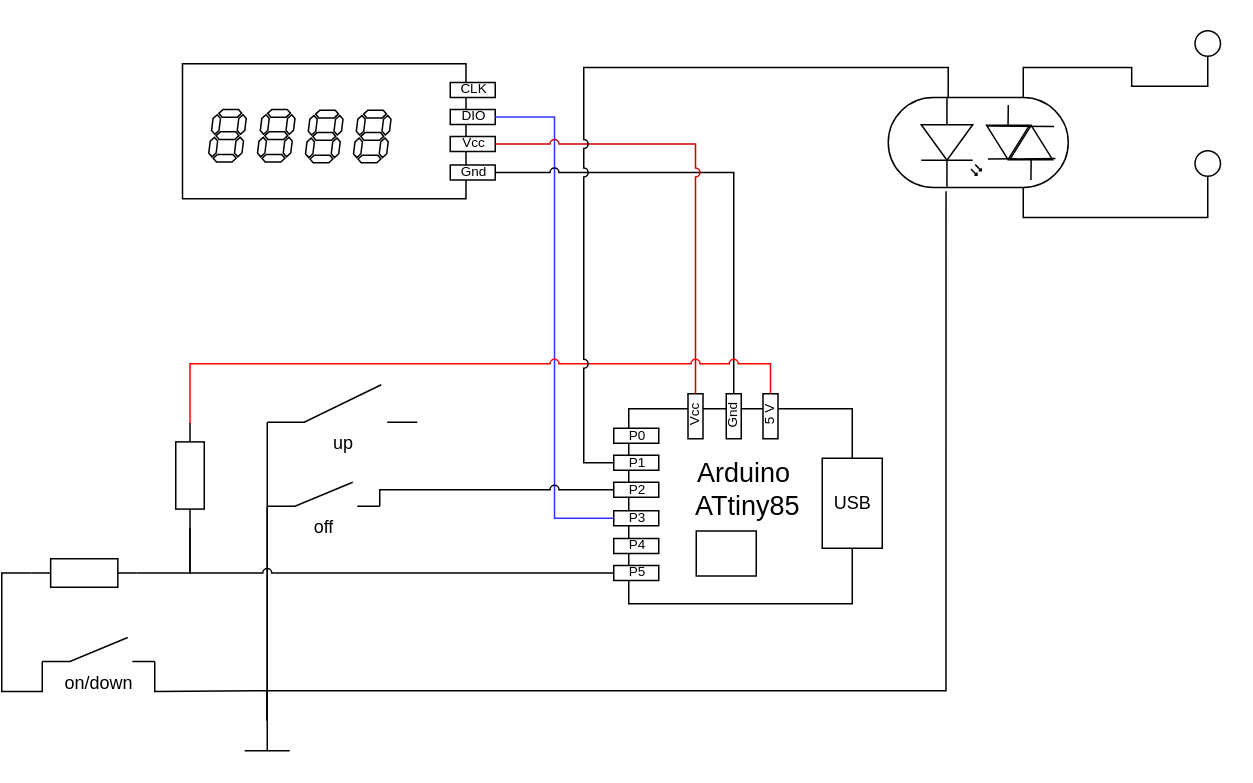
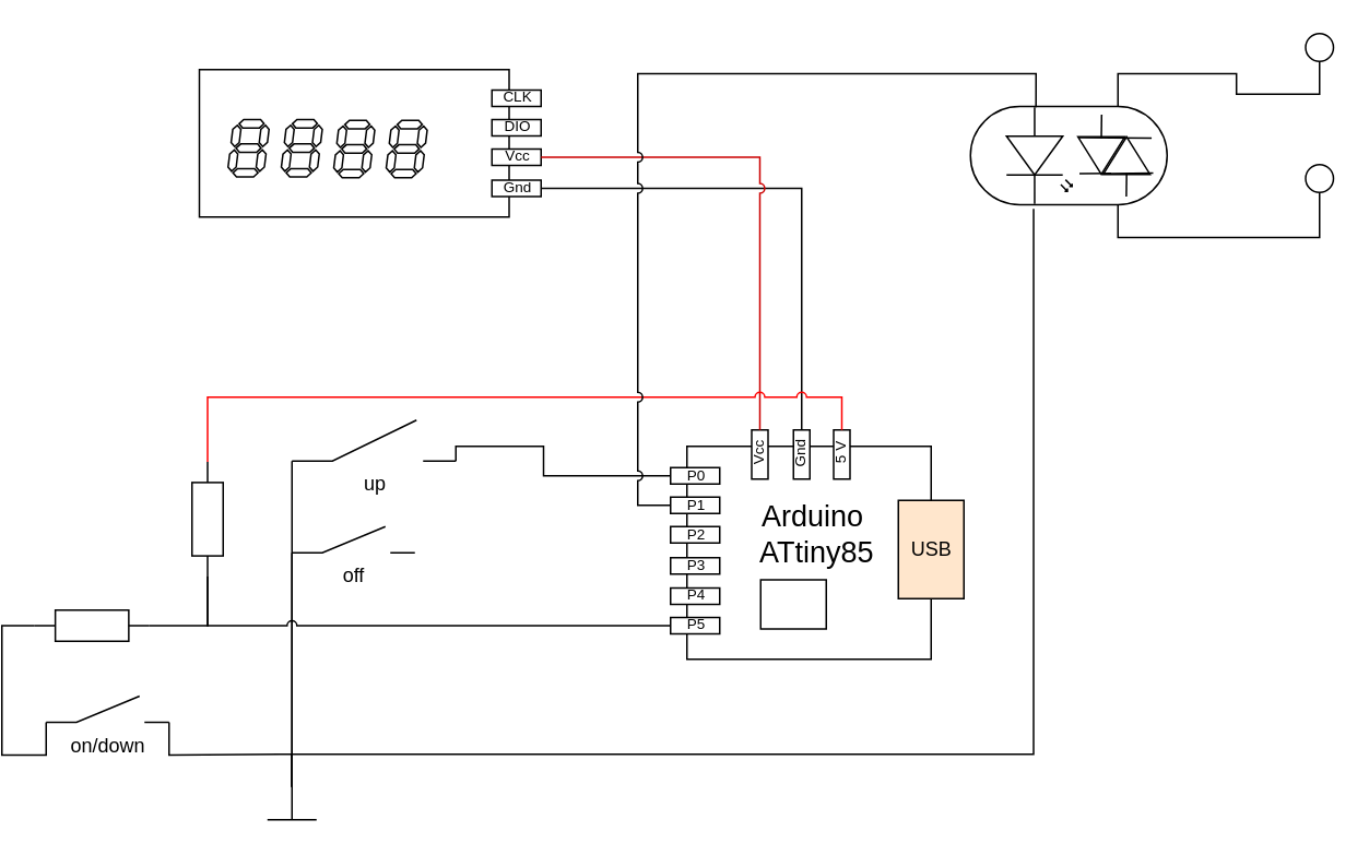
  <mxCell id="0" />
  <mxCell id="1" parent="0" />
  <mxCell id="2" value="" style="group" parent="1" vertex="1" connectable="0"><mxGeometry x="401.5" y="272" width="179" height="130" as="geometry" /></mxCell>
  <mxCell id="3" value="" style="rounded=0;whiteSpace=wrap;html=1;shadow=0;strokeColor=#000000;strokeWidth=1;fillColor=#FFFFFF;gradientColor=none;rotation=0;" parent="2" vertex="1"><mxGeometry x="10" width="149" height="130" as="geometry" /></mxCell>
  <mxCell id="4" value="&lt;font style=&quot;font-size: 9px&quot;&gt;Gnd&lt;/font&gt;" style="text;strokeColor=#000000;fillColor=#ffffff;align=center;verticalAlign=middle;rounded=0;shadow=0;strokeWidth=1;html=1;spacing=0;spacingBottom=3;rotation=-90;" parent="2" vertex="1"><mxGeometry x="65" width="30" height="10" as="geometry" /></mxCell>
  <mxCell id="5" value="&lt;font style=&quot;font-size: 9px&quot;&gt;5 V&lt;/font&gt;" style="text;strokeColor=#000000;fillColor=#ffffff;align=center;verticalAlign=middle;rounded=0;shadow=0;strokeWidth=1;html=1;spacing=0;spacingBottom=3;rotation=-90;" parent="2" vertex="1"><mxGeometry x="89.5" width="30" height="10" as="geometry" /></mxCell>
  <mxCell id="6" value="&lt;font style=&quot;font-size: 9px&quot;&gt;Vcc&lt;/font&gt;" style="text;strokeColor=#000000;fillColor=#ffffff;align=center;verticalAlign=middle;rounded=0;shadow=0;strokeWidth=1;html=1;spacing=0;spacingBottom=3;rotation=-90;" parent="2" vertex="1"><mxGeometry x="39.5" width="30" height="10" as="geometry" /></mxCell>
  <mxCell id="7" value="&lt;font style=&quot;font-size: 9px&quot;&gt;P5&lt;/font&gt;" style="text;strokeColor=#000000;fillColor=#ffffff;align=center;verticalAlign=middle;rounded=0;shadow=0;strokeWidth=1;html=1;spacing=0;spacingBottom=3;rotation=0;" parent="2" vertex="1"><mxGeometry y="104.5" width="30" height="10" as="geometry" /></mxCell>
  <mxCell id="8" value="&lt;font style=&quot;font-size: 9px&quot;&gt;P2&lt;/font&gt;" style="text;strokeColor=#000000;fillColor=#ffffff;align=center;verticalAlign=middle;rounded=0;shadow=0;strokeWidth=1;html=1;spacing=0;spacingBottom=3;rotation=0;" parent="2" vertex="1"><mxGeometry y="49" width="30" height="10" as="geometry" /></mxCell>
  <mxCell id="9" value="&lt;font style=&quot;font-size: 9px&quot;&gt;P3&lt;/font&gt;" style="text;strokeColor=#000000;fillColor=#ffffff;align=center;verticalAlign=middle;rounded=0;shadow=0;strokeWidth=1;html=1;spacing=0;spacingBottom=3;rotation=0;" parent="2" vertex="1"><mxGeometry y="68" width="30" height="10" as="geometry" /></mxCell>
  <mxCell id="10" value="&lt;font style=&quot;font-size: 9px&quot;&gt;P4&lt;/font&gt;" style="text;strokeColor=#000000;fillColor=#ffffff;align=center;verticalAlign=middle;rounded=0;shadow=0;strokeWidth=1;html=1;spacing=0;spacingBottom=3;rotation=0;" parent="2" vertex="1"><mxGeometry y="86.5" width="30" height="10" as="geometry" /></mxCell>
  <mxCell id="11" value="&lt;font style=&quot;font-size: 9px&quot;&gt;P0&lt;/font&gt;" style="text;strokeColor=#000000;fillColor=#ffffff;align=center;verticalAlign=middle;rounded=0;shadow=0;strokeWidth=1;html=1;spacing=0;spacingBottom=3;rotation=0;" parent="2" vertex="1"><mxGeometry y="13" width="30" height="10" as="geometry" /></mxCell>
  <mxCell id="12" value="&lt;font style=&quot;font-size: 9px&quot;&gt;P1&lt;/font&gt;" style="text;strokeColor=#000000;fillColor=#ffffff;align=center;verticalAlign=middle;rounded=0;shadow=0;strokeWidth=1;html=1;spacing=0;spacingBottom=3;rotation=0;" parent="2" vertex="1"><mxGeometry y="31" width="30" height="10" as="geometry" /></mxCell>
  <mxCell id="13" value="&lt;p&gt;&lt;font style=&quot;font-size: 18px&quot;&gt;&lt;font&gt;Arduino&amp;nbsp;&lt;br&gt;&lt;/font&gt;&lt;font&gt;ATtiny85&lt;/font&gt;&lt;/font&gt;&lt;/p&gt;" style="text;html=1;strokeColor=none;fillColor=none;align=center;verticalAlign=middle;whiteSpace=wrap;rounded=0;shadow=0;rotation=0;" parent="2" vertex="1"><mxGeometry x="49" y="26.5" width="80" height="55" as="geometry" /></mxCell>
  <mxCell id="14" value="" style="rounded=0;whiteSpace=wrap;html=1;" parent="2" vertex="1"><mxGeometry x="55" y="81.5" width="40" height="30" as="geometry" /></mxCell>
- <mxCell id="15" value="USB" style="rounded=0;whiteSpace=wrap;html=1;" parent="2" vertex="1"><mxGeometry x="139" y="33" width="40" height="60" as="geometry" /></mxCell>
+ <mxCell id="15" value="USB" style="rounded=0;whiteSpace=wrap;html=1;fillColor=#ffe6cc;" parent="2" vertex="1"><mxGeometry x="139" y="33" width="40" height="60" as="geometry" /></mxCell>
  <mxCell id="16" value="" style="group" parent="1" vertex="1" connectable="0"><mxGeometry x="144" y="22" width="179" height="130" as="geometry" /></mxCell>
  <mxCell id="17" value="" style="rounded=0;whiteSpace=wrap;html=1;shadow=0;strokeColor=#000000;strokeWidth=1;fillColor=#FFFFFF;gradientColor=none;rotation=0;" parent="16" vertex="1"><mxGeometry x="-30" y="20" width="189" height="90" as="geometry" /></mxCell>
  <mxCell id="18" value="&lt;font style=&quot;font-size: 9px&quot;&gt;Vcc&lt;/font&gt;" style="text;strokeColor=#000000;fillColor=#ffffff;align=center;verticalAlign=middle;rounded=0;shadow=0;strokeWidth=1;html=1;spacing=0;spacingBottom=3;rotation=0;" parent="16" vertex="1"><mxGeometry x="148.5" y="68.5" width="30" height="10" as="geometry" /></mxCell>
  <mxCell id="19" value="&lt;font style=&quot;font-size: 9px&quot;&gt;Gnd&lt;/font&gt;" style="text;strokeColor=#000000;fillColor=#ffffff;align=center;verticalAlign=middle;rounded=0;shadow=0;strokeWidth=1;html=1;spacing=0;spacingBottom=3;rotation=0;" parent="16" vertex="1"><mxGeometry x="148.5" y="87.5" width="30" height="10" as="geometry" /></mxCell>
  <mxCell id="20" value="&lt;font style=&quot;font-size: 9px&quot;&gt;CLK&lt;/font&gt;" style="text;strokeColor=#000000;fillColor=#ffffff;align=center;verticalAlign=middle;rounded=0;shadow=0;strokeWidth=1;html=1;spacing=0;spacingBottom=3;rotation=0;" parent="16" vertex="1"><mxGeometry x="148.5" y="32.5" width="30" height="10" as="geometry" /></mxCell>
  <mxCell id="21" value="&lt;font style=&quot;font-size: 9px&quot;&gt;DIO&lt;/font&gt;" style="text;strokeColor=#000000;fillColor=#ffffff;align=center;verticalAlign=middle;rounded=0;shadow=0;strokeWidth=1;html=1;spacing=0;spacingBottom=3;rotation=0;" parent="16" vertex="1"><mxGeometry x="148.5" y="50.5" width="30" height="10" as="geometry" /></mxCell>
  <mxCell id="22" value="" style="verticalLabelPosition=bottom;shadow=0;dashed=0;align=center;fillColor=#ffffff;html=1;verticalAlign=top;strokeWidth=1;shape=mxgraph.electrical.opto_electronics.7_segment_display;" parent="16" vertex="1"><mxGeometry x="-12.5" y="50.5" width="25" height="35" as="geometry" /></mxCell>
  <mxCell id="23" value="" style="verticalLabelPosition=bottom;shadow=0;dashed=0;align=center;fillColor=#ffffff;html=1;verticalAlign=top;strokeWidth=1;shape=mxgraph.electrical.opto_electronics.7_segment_display;" parent="16" vertex="1"><mxGeometry x="20" y="50.5" width="25" height="35" as="geometry" /></mxCell>
  <mxCell id="24" value="" style="verticalLabelPosition=bottom;shadow=0;dashed=0;align=center;fillColor=#ffffff;html=1;verticalAlign=top;strokeWidth=1;shape=mxgraph.electrical.opto_electronics.7_segment_display;" parent="16" vertex="1"><mxGeometry x="52" y="51" width="25" height="35" as="geometry" /></mxCell>
  <mxCell id="25" value="" style="verticalLabelPosition=bottom;shadow=0;dashed=0;align=center;fillColor=#ffffff;html=1;verticalAlign=top;strokeWidth=1;shape=mxgraph.electrical.opto_electronics.7_segment_display;" parent="16" vertex="1"><mxGeometry x="84" y="51" width="25" height="35" as="geometry" /></mxCell>
- <mxCell id="26" style="edgeStyle=orthogonalEdgeStyle;rounded=0;orthogonalLoop=1;jettySize=auto;html=1;exitX=0;exitY=0.5;exitDx=0;exitDy=0;entryX=1;entryY=0.5;entryDx=0;entryDy=0;endArrow=none;endFill=0;comic=0;jumpStyle=arc;strokeColor=#3333FF;" parent="1" source="9" target="21" edge="1"><mxGeometry relative="1" as="geometry" /></mxCell>
  <mxCell id="27" style="edgeStyle=orthogonalEdgeStyle;rounded=0;comic=0;jumpStyle=arc;orthogonalLoop=1;jettySize=auto;html=1;exitX=1;exitY=0.5;exitDx=0;exitDy=0;entryX=1;entryY=0.5;entryDx=0;entryDy=0;endArrow=none;endFill=0;" parent="1" source="4" target="19" edge="1"><mxGeometry relative="1" as="geometry" /></mxCell>
  <mxCell id="28" style="edgeStyle=orthogonalEdgeStyle;rounded=0;comic=0;jumpStyle=arc;orthogonalLoop=1;jettySize=auto;html=1;exitX=1;exitY=0.5;exitDx=0;exitDy=0;entryX=1;entryY=0.5;entryDx=0;entryDy=0;endArrow=none;endFill=0;strokeColor=#CC0000;" parent="1" source="6" target="18" edge="1"><mxGeometry relative="1" as="geometry" /></mxCell>
  <mxCell id="29" style="edgeStyle=orthogonalEdgeStyle;rounded=0;comic=0;jumpStyle=arc;orthogonalLoop=1;jettySize=auto;html=1;exitX=0.5;exitY=0;exitDx=0;exitDy=0;exitPerimeter=0;entryX=0;entryY=1;entryDx=0;entryDy=0;entryPerimeter=0;endArrow=none;endFill=0;strokeColor=#000000;" parent="1" source="31" target="32" edge="1"><mxGeometry relative="1" as="geometry" /></mxCell>
  <mxCell id="30" style="edgeStyle=orthogonalEdgeStyle;rounded=0;comic=0;jumpStyle=arc;orthogonalLoop=1;jettySize=auto;html=1;exitX=0.5;exitY=0;exitDx=0;exitDy=0;exitPerimeter=0;entryX=0.321;entryY=1.042;entryDx=0;entryDy=0;entryPerimeter=0;endArrow=none;endFill=0;strokeColor=#000000;" parent="1" source="31" target="47" edge="1"><mxGeometry relative="1" as="geometry"><Array as="points"><mxPoint x="171" y="460" /><mxPoint x="623" y="460" /></Array></mxGeometry></mxCell>
  <mxCell id="31" value="" style="verticalLabelPosition=bottom;shadow=0;dashed=0;align=center;fillColor=#ffffff;html=1;verticalAlign=top;strokeWidth=1;shape=mxgraph.electrical.signal_sources.vdd;fontSize=24;rounded=0;strokeColor=#000000;" parent="1" vertex="1"><mxGeometry x="155.5" y="480" width="30" height="20" as="geometry" /></mxCell>
  <mxCell id="32" value="up" style="verticalLabelPosition=bottom;shadow=0;dashed=0;align=center;fillColor=#ffffff;html=1;verticalAlign=top;strokeWidth=1;shape=mxgraph.electrical.electro-mechanical.make_contact;" parent="1" vertex="1"><mxGeometry x="170.5" y="256" width="100" height="25" as="geometry" /></mxCell>
+ <mxCell id="33" style="edgeStyle=orthogonalEdgeStyle;rounded=0;comic=0;jumpStyle=arc;orthogonalLoop=1;jettySize=auto;html=1;exitX=0;exitY=0.5;exitDx=0;exitDy=0;entryX=1;entryY=1;entryDx=0;entryDy=0;entryPerimeter=0;endArrow=none;endFill=0;strokeColor=#000000;" parent="1" source="11" target="32" edge="1"><mxGeometry relative="1" as="geometry"><Array as="points"><mxPoint x="324" y="290" /><mxPoint x="324" y="272" /></Array></mxGeometry></mxCell>
  <mxCell id="34" style="edgeStyle=orthogonalEdgeStyle;rounded=0;comic=0;jumpStyle=arc;orthogonalLoop=1;jettySize=auto;html=1;exitX=0;exitY=1;exitDx=0;exitDy=0;exitPerimeter=0;entryX=0.5;entryY=0;entryDx=0;entryDy=0;entryPerimeter=0;endArrow=none;endFill=0;strokeColor=#000000;" parent="1" source="35" target="31" edge="1"><mxGeometry relative="1" as="geometry" /></mxCell>
  <mxCell id="35" value="off" style="verticalLabelPosition=bottom;shadow=0;dashed=0;align=center;fillColor=#ffffff;html=1;verticalAlign=top;strokeWidth=1;shape=mxgraph.electrical.electro-mechanical.make_contact;" parent="1" vertex="1"><mxGeometry x="170.5" y="321" width="75" height="16" as="geometry" /></mxCell>
- <mxCell id="36" style="edgeStyle=orthogonalEdgeStyle;rounded=0;comic=0;jumpStyle=arc;orthogonalLoop=1;jettySize=auto;html=1;exitX=0;exitY=0.5;exitDx=0;exitDy=0;entryX=1;entryY=1;entryDx=0;entryDy=0;entryPerimeter=0;endArrow=none;endFill=0;strokeColor=#000000;" parent="1" source="8" target="35" edge="1"><mxGeometry relative="1" as="geometry"><Array as="points"><mxPoint x="245" y="326" /></Array></mxGeometry></mxCell>
  <mxCell id="37" style="edgeStyle=orthogonalEdgeStyle;rounded=0;comic=0;jumpStyle=arc;orthogonalLoop=1;jettySize=auto;html=1;exitX=0;exitY=0.5;exitDx=0;exitDy=0;exitPerimeter=0;entryX=0;entryY=0.5;entryDx=0;entryDy=0;endArrow=none;endFill=0;strokeColor=#000000;" parent="1" source="39" target="7" edge="1"><mxGeometry relative="1" as="geometry" /></mxCell>
  <mxCell id="38" style="edgeStyle=orthogonalEdgeStyle;rounded=0;comic=0;jumpStyle=arc;orthogonalLoop=1;jettySize=auto;html=1;exitX=1;exitY=0.5;exitDx=0;exitDy=0;exitPerimeter=0;endArrow=none;endFill=0;strokeColor=#FF0000;entryX=1;entryY=0.5;entryDx=0;entryDy=0;" parent="1" source="39" target="5" edge="1"><mxGeometry relative="1" as="geometry"><mxPoint x="504" y="262" as="targetPoint" /></mxGeometry></mxCell>
  <mxCell id="39" value="" style="verticalLabelPosition=bottom;shadow=0;dashed=0;align=center;fillColor=#ffffff;html=1;verticalAlign=top;strokeWidth=1;shape=mxgraph.electrical.resistors.resistor_1;rounded=0;rotation=-90;" parent="1" vertex="1"><mxGeometry x="84" y="307" width="70" height="19" as="geometry" /></mxCell>
  <mxCell id="40" style="edgeStyle=orthogonalEdgeStyle;rounded=0;comic=0;jumpStyle=arc;orthogonalLoop=1;jettySize=auto;html=1;exitX=1;exitY=0.5;exitDx=0;exitDy=0;exitPerimeter=0;entryX=0;entryY=0.5;entryDx=0;entryDy=0;entryPerimeter=0;endArrow=none;endFill=0;strokeColor=#000000;" parent="1" source="42" target="39" edge="1"><mxGeometry relative="1" as="geometry" /></mxCell>
  <mxCell id="41" style="edgeStyle=orthogonalEdgeStyle;rounded=0;comic=0;jumpStyle=arc;orthogonalLoop=1;jettySize=auto;html=1;exitX=0;exitY=0.5;exitDx=0;exitDy=0;exitPerimeter=0;entryX=0;entryY=1;entryDx=0;entryDy=0;entryPerimeter=0;endArrow=none;endFill=0;strokeColor=#000000;" parent="1" source="42" target="44" edge="1"><mxGeometry relative="1" as="geometry" /></mxCell>
  <mxCell id="42" value="" style="verticalLabelPosition=bottom;shadow=0;dashed=0;align=center;fillColor=#ffffff;html=1;verticalAlign=top;strokeWidth=1;shape=mxgraph.electrical.resistors.resistor_1;rounded=0;rotation=-90;direction=south;" parent="1" vertex="1"><mxGeometry x="39" y="346.5" width="19" height="70" as="geometry" /></mxCell>
  <mxCell id="43" style="edgeStyle=orthogonalEdgeStyle;rounded=0;comic=0;jumpStyle=arc;orthogonalLoop=1;jettySize=auto;html=1;exitX=1;exitY=1;exitDx=0;exitDy=0;exitPerimeter=0;entryX=0.5;entryY=0;entryDx=0;entryDy=0;entryPerimeter=0;endArrow=none;endFill=0;strokeColor=#000000;" parent="1" source="44" target="31" edge="1"><mxGeometry relative="1" as="geometry" /></mxCell>
  <mxCell id="44" value="on/down" style="verticalLabelPosition=bottom;shadow=0;dashed=0;align=center;fillColor=#ffffff;html=1;verticalAlign=top;strokeWidth=1;shape=mxgraph.electrical.electro-mechanical.make_contact;" parent="1" vertex="1"><mxGeometry x="20.5" y="424.5" width="75" height="16" as="geometry" /></mxCell>
  <mxCell id="45" value="" style="group" parent="1" vertex="1" connectable="0"><mxGeometry x="584.5" y="64.5" width="120" height="60" as="geometry" /></mxCell>
  <mxCell id="46" value="" style="verticalLabelPosition=bottom;shadow=0;dashed=0;align=center;fillColor=#ffffff;html=1;verticalAlign=top;strokeWidth=1;shape=mxgraph.electrical.opto_electronics.led_2;rotation=90;" parent="45" vertex="1"><mxGeometry x="12.5" y="10" width="59" height="40" as="geometry" /></mxCell>
  <mxCell id="47" value="" style="rounded=1;whiteSpace=wrap;html=1;arcSize=50;fillColor=none;" parent="45" vertex="1"><mxGeometry width="120" height="60" as="geometry" /></mxCell>
  <mxCell id="48" value="" style="group" parent="45" vertex="1" connectable="0"><mxGeometry x="66.5" y="5" width="45" height="50" as="geometry" /></mxCell>
  <mxCell id="49" value="" style="group" parent="48" vertex="1" connectable="0"><mxGeometry width="45" height="50" as="geometry" /></mxCell>
  <mxCell id="50" value="" style="triangle;whiteSpace=wrap;html=1;strokeColor=#000000;fillColor=none;rotation=90;" parent="49" vertex="1"><mxGeometry x="1.907" y="10.714" width="22.881" height="28.571" as="geometry" /></mxCell>
  <mxCell id="51" value="" style="triangle;whiteSpace=wrap;html=1;strokeColor=#000000;fillColor=none;rotation=-90;" parent="49" vertex="1"><mxGeometry x="17.352" y="10.714" width="22.881" height="28.571" as="geometry" /></mxCell>
  <mxCell id="52" value="" style="endArrow=none;html=1;strokeColor=#000000;exitX=0.017;exitY=0.969;exitDx=0;exitDy=0;exitPerimeter=0;" parent="49" source="50" edge="1"><mxGeometry width="50" height="50" relative="1" as="geometry"><mxPoint x="-7.627" y="19.643" as="sourcePoint" /><mxPoint x="44.047" y="14.286" as="targetPoint" /></mxGeometry></mxCell>
  <mxCell id="53" value="" style="endArrow=none;html=1;strokeColor=#000000;exitX=0.017;exitY=0.969;exitDx=0;exitDy=0;exitPerimeter=0;" parent="49" edge="1"><mxGeometry width="50" height="50" relative="1" as="geometry"><mxPoint y="36.071" as="sourcePoint" /><mxPoint x="45" y="35.714" as="targetPoint" /></mxGeometry></mxCell>
  <mxCell id="54" value="" style="endArrow=none;html=1;strokeColor=#000000;exitX=0.017;exitY=0.969;exitDx=0;exitDy=0;exitPerimeter=0;" parent="49" edge="1"><mxGeometry width="50" height="50" relative="1" as="geometry"><mxPoint x="13.347" y="14.286" as="sourcePoint" /><mxPoint x="13.538" as="targetPoint" /></mxGeometry></mxCell>
  <mxCell id="55" value="" style="endArrow=none;html=1;strokeColor=#000000;exitX=0.017;exitY=0.969;exitDx=0;exitDy=0;exitPerimeter=0;" parent="49" edge="1"><mxGeometry width="50" height="50" relative="1" as="geometry"><mxPoint x="28.602" y="50" as="sourcePoint" /><mxPoint x="28.792" y="35.714" as="targetPoint" /></mxGeometry></mxCell>
  <mxCell id="56" style="edgeStyle=orthogonalEdgeStyle;rounded=0;comic=0;jumpStyle=arc;orthogonalLoop=1;jettySize=auto;html=1;exitX=0;exitY=0.5;exitDx=0;exitDy=0;entryX=0.333;entryY=0.008;entryDx=0;entryDy=0;entryPerimeter=0;endArrow=none;endFill=0;strokeColor=#000000;" parent="1" source="12" target="47" edge="1"><mxGeometry relative="1" as="geometry" /></mxCell>
  <mxCell id="57" style="edgeStyle=orthogonalEdgeStyle;rounded=0;comic=0;jumpStyle=arc;orthogonalLoop=1;jettySize=auto;html=1;exitX=0.75;exitY=0;exitDx=0;exitDy=0;endArrow=none;endFill=0;strokeColor=#000000;" parent="1" source="47" target="58" edge="1"><mxGeometry relative="1" as="geometry"><mxPoint x="799" y="40" as="targetPoint" /></mxGeometry></mxCell>
  <mxCell id="58" value="" style="ellipse;whiteSpace=wrap;html=1;aspect=fixed;" parent="1" vertex="1"><mxGeometry x="789" y="20" width="17" height="17" as="geometry" /></mxCell>
  <mxCell id="59" value="" style="ellipse;whiteSpace=wrap;html=1;aspect=fixed;" parent="1" vertex="1"><mxGeometry x="789" y="100" width="17" height="17" as="geometry" /></mxCell>
  <mxCell id="60" style="edgeStyle=orthogonalEdgeStyle;rounded=0;comic=0;jumpStyle=arc;orthogonalLoop=1;jettySize=auto;html=1;exitX=0.75;exitY=1;exitDx=0;exitDy=0;entryX=0.5;entryY=1;entryDx=0;entryDy=0;endArrow=none;endFill=0;strokeColor=#000000;" parent="1" source="47" target="59" edge="1"><mxGeometry relative="1" as="geometry" /></mxCell>
